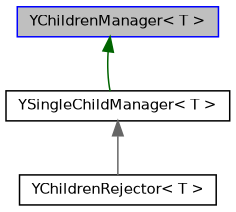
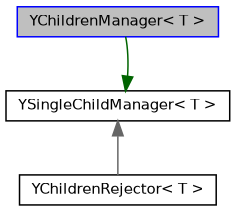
  digraph {
    node [color=black fillcolor=white fontname=Helvetica fontsize=10 shape=record style=filled]
    edge [dir=back fontname=Helvetica fontsize=10 labelfontname=Helvetica labelfontsize=10 style=solid]
    n1 [color=blue fillcolor=grey75 fontcolor=black height=0.2 label="YChildrenManager\< T \>" width=0.4]
    n2 [height=0.2 label="YSingleChildManager\< T \>" width=0.4]
    n3 [height=0.2 label="YChildrenRejector\< T \>" width=0.4]
-   n1 -> n2 [color=darkgreen]
+   n2 -> n1 [color=darkgreen]
    n2 -> n3 [color=gray40]
  }
